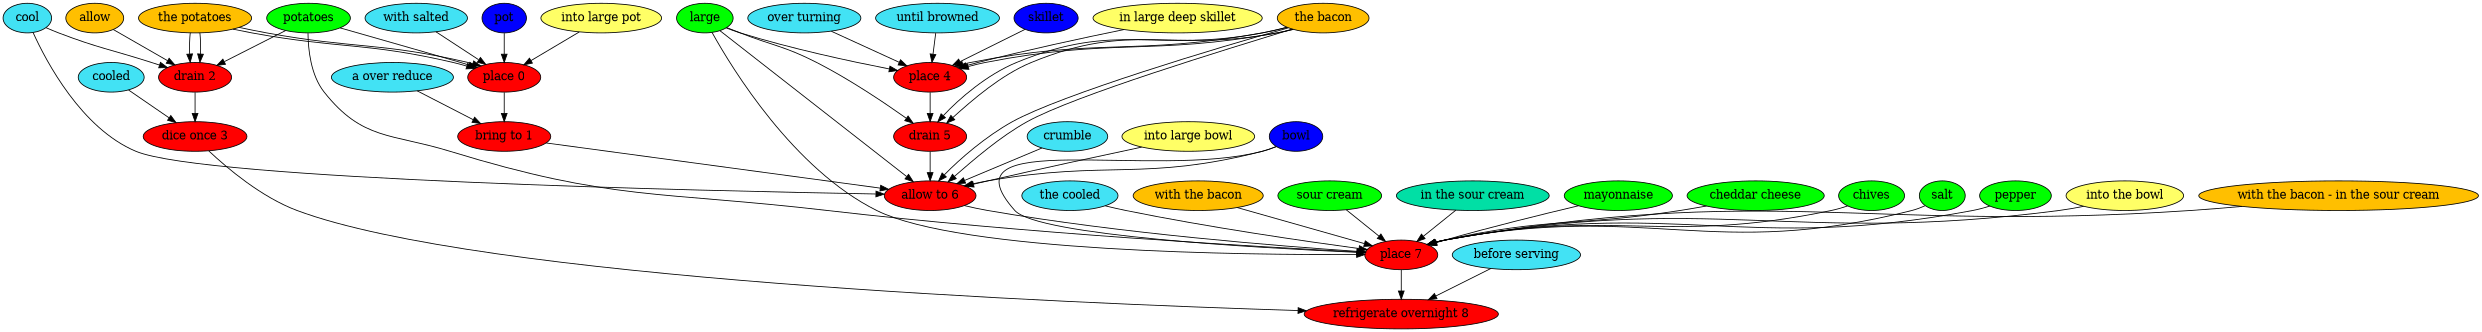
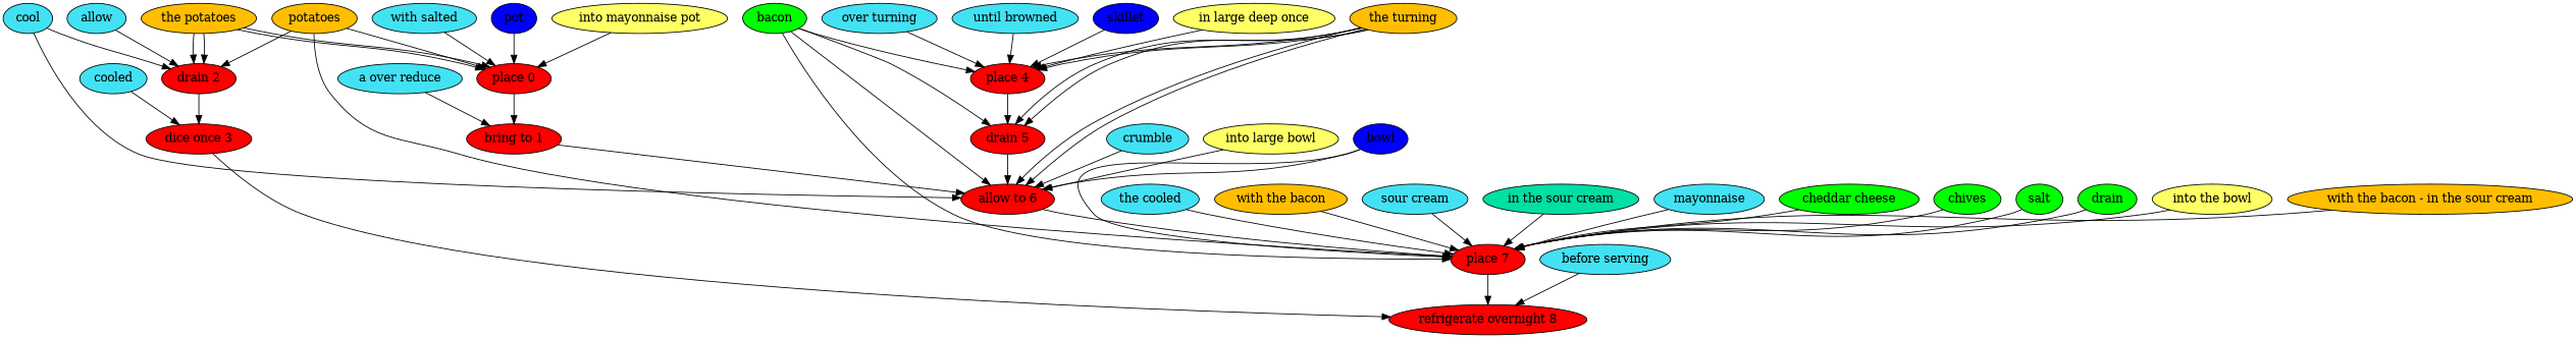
  digraph {
    node [fillcolor="#42e2f4" style=filled]
    "place 0" [fillcolor=red]
    "bring to 1" [fillcolor=red]
    "allow to 6" [fillcolor=red]
    "with salted"
-   potatoes [fillcolor=green]
+   potatoes [fillcolor="#FFBF00"]
    "drain 2" [fillcolor=red]
    "place 7" [fillcolor=red]
    "dice once 3" [fillcolor=red]
    "refrigerate overnight 8" [fillcolor=red]
    "the potatoes" [fillcolor="#FFBF00"]
    pot [fillcolor="#0000ff"]
-   "into large pot" [fillcolor="#ffff66"]
+   "into large pot" [fillcolor="#ffff66" label="into mayonnaise pot"]
    "a over reduce"
-   allow [fillcolor="#FFBF00"]
+   allow
    cool
    cooled
    "place 4" [fillcolor=red]
    "drain 5" [fillcolor=red]
    "over turning"
    "until browned"
-   bacon [fillcolor=green label=large]
-   "the bacon" [fillcolor="#FFBF00"]
+   bacon [fillcolor=green]
+   "the bacon" [fillcolor="#FFBF00" label="the turning"]
    skillet [fillcolor="#0000ff"]
-   "in large deep skillet" [fillcolor="#ffff66"]
+   "in large deep skillet" [fillcolor="#ffff66" label="in large deep once"]
    crumble
    bowl [fillcolor="#0000ff"]
    "into large bowl" [fillcolor="#ffff66"]
    "the cooled"
    "with the bacon" [fillcolor="#FFBF00"]
-   "sour cream" [fillcolor=green]
+   "sour cream"
    "in the sour cream" [fillcolor="#01DFA5"]
-   mayonnaise [fillcolor=green]
+   mayonnaise
    "cheddar cheese" [fillcolor=green]
    chives [fillcolor=green]
    salt [fillcolor=green]
-   pepper [fillcolor=green]
+   pepper [fillcolor=green label=drain]
    "into the bowl" [fillcolor="#ffff66"]
    "with the bacon - in the sour cream" [fillcolor="#FFBF00"]
    "before serving"
    "place 0" -> "bring to 1"
    "bring to 1" -> "allow to 6"
    "allow to 6" -> "place 7"
    "with salted" -> "place 0"
    potatoes -> "place 0"
    potatoes -> "drain 2"
    potatoes -> "place 7"
    "drain 2" -> "dice once 3"
    "place 7" -> "refrigerate overnight 8"
    "dice once 3" -> "refrigerate overnight 8"
    "the potatoes" -> "place 0"
    "the potatoes" -> "place 0"
    "the potatoes" -> "drain 2"
    "the potatoes" -> "drain 2"
    pot -> "place 0"
    "into large pot" -> "place 0"
    "a over reduce" -> "bring to 1"
    allow -> "drain 2"
    cool -> "allow to 6"
    cool -> "drain 2"
    cooled -> "dice once 3"
    "place 4" -> "drain 5"
    "drain 5" -> "allow to 6"
    "over turning" -> "place 4"
    "until browned" -> "place 4"
    bacon -> "allow to 6"
    bacon -> "place 7"
    bacon -> "place 4"
    bacon -> "drain 5"
    "the bacon" -> "allow to 6"
    "the bacon" -> "allow to 6"
    "the bacon" -> "place 4"
    "the bacon" -> "place 4"
    "the bacon" -> "drain 5"
    "the bacon" -> "drain 5"
    skillet -> "place 4"
    "in large deep skillet" -> "place 4"
    crumble -> "allow to 6"
    bowl -> "allow to 6"
    bowl -> "place 7"
    "into large bowl" -> "allow to 6"
    "the cooled" -> "place 7"
    "with the bacon" -> "place 7"
    "sour cream" -> "place 7"
    "in the sour cream" -> "place 7"
    mayonnaise -> "place 7"
    "cheddar cheese" -> "place 7"
    chives -> "place 7"
    salt -> "place 7"
    pepper -> "place 7"
    "into the bowl" -> "place 7"
    "with the bacon - in the sour cream" -> "place 7"
    "before serving" -> "refrigerate overnight 8"
  }
